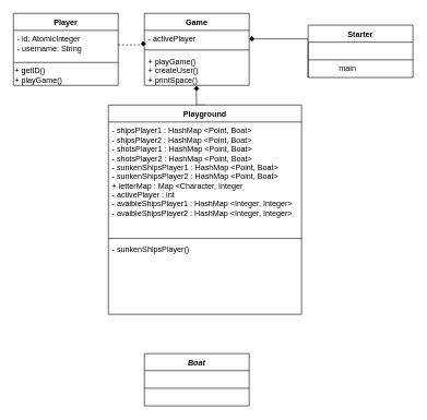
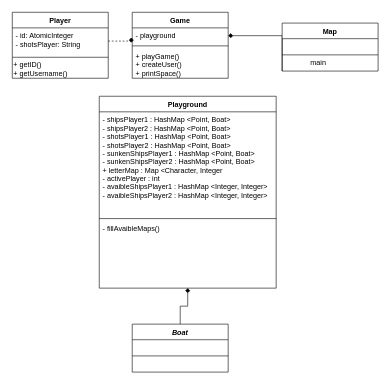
  <mxCell id="0" />
  <mxCell id="1" parent="0" />
- <mxCell id="2" style="edgeStyle=orthogonalEdgeStyle;rounded=0;orthogonalLoop=1;jettySize=auto;html=1;exitX=0.5;exitY=0;exitDx=0;exitDy=0;endArrow=diamond;endFill=1;entryX=0.497;entryY=1.013;entryDx=0;entryDy=0;entryPerimeter=0;" parent="1" source="16" target="6" edge="1"><mxGeometry relative="1" as="geometry"><mxPoint x="280" y="120" as="targetPoint" /></mxGeometry></mxCell>
  <mxCell id="3" value="Game" style="swimlane;fontStyle=1;align=center;verticalAlign=top;childLayout=stackLayout;horizontal=1;startSize=26;horizontalStack=0;resizeParent=1;resizeParentMax=0;resizeLast=0;collapsible=1;marginBottom=0;" parent="1" vertex="1"><mxGeometry x="220" y="20" width="160" height="110" as="geometry" /></mxCell>
- <mxCell id="4" value="- activePlayer" style="text;strokeColor=none;fillColor=none;align=left;verticalAlign=top;spacingLeft=4;spacingRight=4;overflow=hidden;rotatable=0;points=[[0,0.5],[1,0.5]];portConstraint=eastwest;" parent="3" vertex="1"><mxGeometry y="26" width="160" height="26" as="geometry" /></mxCell>
+ <mxCell id="4" value="- playground" style="text;strokeColor=none;fillColor=none;align=left;verticalAlign=top;spacingLeft=4;spacingRight=4;overflow=hidden;rotatable=0;points=[[0,0.5],[1,0.5]];portConstraint=eastwest;" parent="3" vertex="1"><mxGeometry y="26" width="160" height="26" as="geometry" /></mxCell>
  <mxCell id="5" value="" style="line;strokeWidth=1;fillColor=none;align=left;verticalAlign=middle;spacingTop=-1;spacingLeft=3;spacingRight=3;rotatable=0;labelPosition=right;points=[];portConstraint=eastwest;" parent="3" vertex="1"><mxGeometry y="52" width="160" height="8" as="geometry" /></mxCell>
  <mxCell id="6" value="+ playGame()&#10;+ createUser()&#10;+ printSpace()" style="text;strokeColor=none;fillColor=none;align=left;verticalAlign=top;spacingLeft=4;spacingRight=4;overflow=hidden;rotatable=0;points=[[0,0.5],[1,0.5]];portConstraint=eastwest;" parent="3" vertex="1"><mxGeometry y="60" width="160" height="50" as="geometry" /></mxCell>
  <mxCell id="7" value="Player" style="swimlane;fontStyle=1;align=center;verticalAlign=top;childLayout=stackLayout;horizontal=1;startSize=26;horizontalStack=0;resizeParent=1;resizeParentMax=0;resizeLast=0;collapsible=1;marginBottom=0;" parent="1" vertex="1"><mxGeometry x="20" y="20" width="160" height="110" as="geometry" /></mxCell>
- <mxCell id="8" value="- id: AtomicInteger&#10;- username: String&#10;" style="text;strokeColor=none;fillColor=none;align=left;verticalAlign=top;spacingLeft=4;spacingRight=4;overflow=hidden;rotatable=0;points=[[0,0.5],[1,0.5]];portConstraint=eastwest;" parent="7" vertex="1"><mxGeometry y="26" width="160" height="44" as="geometry" /></mxCell>
+ <mxCell id="8" value="- id: AtomicInteger&#10;- shotsPlayer: String&#10;" style="text;strokeColor=none;fillColor=none;align=left;verticalAlign=top;spacingLeft=4;spacingRight=4;overflow=hidden;rotatable=0;points=[[0,0.5],[1,0.5]];portConstraint=eastwest;" parent="7" vertex="1"><mxGeometry y="26" width="160" height="44" as="geometry" /></mxCell>
  <mxCell id="9" value="" style="line;strokeWidth=1;fillColor=none;align=left;verticalAlign=middle;spacingTop=-1;spacingLeft=3;spacingRight=3;rotatable=0;labelPosition=right;points=[];portConstraint=eastwest;" parent="7" vertex="1"><mxGeometry y="70" width="160" height="10" as="geometry" /></mxCell>
- <mxCell id="10" value="&lt;span&gt;+ getID()&lt;/span&gt;&lt;br style=&quot;padding: 0px ; margin: 0px&quot;&gt;&lt;span&gt;+ playGame()&lt;/span&gt;" style="text;html=1;align=left;verticalAlign=middle;resizable=0;points=[];autosize=1;" vertex="1" parent="7"><mxGeometry y="80" width="160" height="30" as="geometry" /></mxCell>
+ <mxCell id="10" value="&lt;span&gt;+ getID()&lt;/span&gt;&lt;br style=&quot;padding: 0px ; margin: 0px&quot;&gt;&lt;span&gt;+ getUsername()&lt;/span&gt;" style="text;html=1;align=left;verticalAlign=middle;resizable=0;points=[];autosize=1;" vertex="1" parent="7"><mxGeometry y="80" width="160" height="30" as="geometry" /></mxCell>
+ <mxCell id="11" style="edgeStyle=orthogonalEdgeStyle;rounded=0;orthogonalLoop=1;jettySize=auto;html=1;exitX=0.5;exitY=0;exitDx=0;exitDy=0;entryX=0.5;entryY=1;entryDx=0;entryDy=0;endArrow=diamond;endFill=1;" parent="1" source="21" target="16" edge="1"><mxGeometry relative="1" as="geometry" /></mxCell>
  <mxCell id="12" style="edgeStyle=orthogonalEdgeStyle;rounded=0;orthogonalLoop=1;jettySize=auto;html=1;exitX=1;exitY=0.5;exitDx=0;exitDy=0;entryX=-0.01;entryY=0.947;entryDx=0;entryDy=0;entryPerimeter=0;endArrow=diamond;endFill=1;dashed=1;" parent="1" source="8" target="4" edge="1"><mxGeometry relative="1" as="geometry" /></mxCell>
  <mxCell id="13" style="edgeStyle=orthogonalEdgeStyle;rounded=0;orthogonalLoop=1;jettySize=auto;html=1;exitX=0;exitY=1;exitDx=0;exitDy=0;entryX=1;entryY=0.5;entryDx=0;entryDy=0;endArrow=diamond;endFill=1;" parent="1" source="14" target="4" edge="1"><mxGeometry relative="1" as="geometry"><Array as="points"><mxPoint x="470" y="59" /></Array></mxGeometry></mxCell>
- <mxCell id="14" value="Starter" style="swimlane;fontStyle=1;align=center;verticalAlign=top;childLayout=stackLayout;horizontal=1;startSize=26;horizontalStack=0;resizeParent=1;resizeParentMax=0;resizeLast=0;collapsible=1;marginBottom=0;" parent="1" vertex="1"><mxGeometry x="470" y="38" width="160" height="80" as="geometry" /></mxCell>
+ <mxCell id="14" value="Map" style="swimlane;fontStyle=1;align=center;verticalAlign=top;childLayout=stackLayout;horizontal=1;startSize=26;horizontalStack=0;resizeParent=1;resizeParentMax=0;resizeLast=0;collapsible=1;marginBottom=0;" parent="1" vertex="1"><mxGeometry x="470" y="38" width="160" height="80" as="geometry" /></mxCell>
  <mxCell id="15" value="" style="line;strokeWidth=1;fillColor=none;align=left;verticalAlign=middle;spacingTop=-1;spacingLeft=3;spacingRight=3;rotatable=0;labelPosition=right;points=[];portConstraint=eastwest;" parent="14" vertex="1"><mxGeometry y="26" width="160" height="54" as="geometry" /></mxCell>
  <mxCell id="16" value="Playground" style="swimlane;fontStyle=1;align=center;verticalAlign=top;childLayout=stackLayout;horizontal=1;startSize=26;horizontalStack=0;resizeParent=1;resizeParentMax=0;resizeLast=0;collapsible=1;marginBottom=0;" parent="1" vertex="1"><mxGeometry x="165" y="160" width="295" height="320" as="geometry" /></mxCell>
  <mxCell id="17" value="- shipsPlayer1 : HashMap &lt;Point, Boat&gt;&#10;- shipsPlayer2 : HashMap &lt;Point, Boat&gt;&#10;- shotsPlayer1 : HashMap &lt;Point, Boat&gt;&#10;- shotsPlayer2 : HashMap &lt;Point, Boat&gt;&#10;- sunkenShipsPlayer1 : HashMap &lt;Point, Boat&gt;&#10;- sunkenShipsPlayer2 : HashMap &lt;Point, Boat&gt;&#10;+ letterMap : Map &lt;Character, Integer&#10;- activePlayer : int&#10;- avaibleShipsPlayer1 : HashMap &lt;Integer, Integer&gt;&#10;- avaibleShipsPlayer2 : HashMap &lt;Integer, Integer&gt;" style="text;strokeColor=none;fillColor=none;align=left;verticalAlign=top;spacingLeft=4;spacingRight=4;overflow=hidden;rotatable=0;points=[[0,0.5],[1,0.5]];portConstraint=eastwest;" parent="16" vertex="1"><mxGeometry y="26" width="295" height="174" as="geometry" /></mxCell>
  <mxCell id="18" value="" style="line;strokeWidth=1;fillColor=none;align=left;verticalAlign=middle;spacingTop=-1;spacingLeft=3;spacingRight=3;rotatable=0;labelPosition=right;points=[];portConstraint=eastwest;" parent="16" vertex="1"><mxGeometry y="200" width="295" height="8" as="geometry" /></mxCell>
- <mxCell id="19" value="- sunkenShipsPlayer()" style="text;strokeColor=none;fillColor=none;align=left;verticalAlign=top;spacingLeft=4;spacingRight=4;overflow=hidden;rotatable=0;points=[[0,0.5],[1,0.5]];portConstraint=eastwest;" parent="16" vertex="1"><mxGeometry y="208" width="295" height="112" as="geometry" /></mxCell>
+ <mxCell id="19" value="- fillAvaibleMaps()" style="text;strokeColor=none;fillColor=none;align=left;verticalAlign=top;spacingLeft=4;spacingRight=4;overflow=hidden;rotatable=0;points=[[0,0.5],[1,0.5]];portConstraint=eastwest;" parent="16" vertex="1"><mxGeometry y="208" width="295" height="112" as="geometry" /></mxCell>
  <mxCell id="20" value="main" style="text;html=1;align=center;verticalAlign=middle;resizable=0;points=[];autosize=1;" vertex="1" parent="1"><mxGeometry x="510" y="95" width="40" height="20" as="geometry" /></mxCell>
  <mxCell id="21" value="Boat" style="swimlane;fontStyle=3;align=center;verticalAlign=top;childLayout=stackLayout;horizontal=1;startSize=26;horizontalStack=0;resizeParent=1;resizeParentMax=0;resizeLast=0;collapsible=1;marginBottom=0;" parent="1" vertex="1"><mxGeometry x="220" y="540" width="160" height="80" as="geometry" /></mxCell>
  <mxCell id="22" value="" style="line;strokeWidth=1;fillColor=none;align=left;verticalAlign=middle;spacingTop=-1;spacingLeft=3;spacingRight=3;rotatable=0;labelPosition=right;points=[];portConstraint=eastwest;" parent="21" vertex="1"><mxGeometry y="26" width="160" height="54" as="geometry" /></mxCell>
